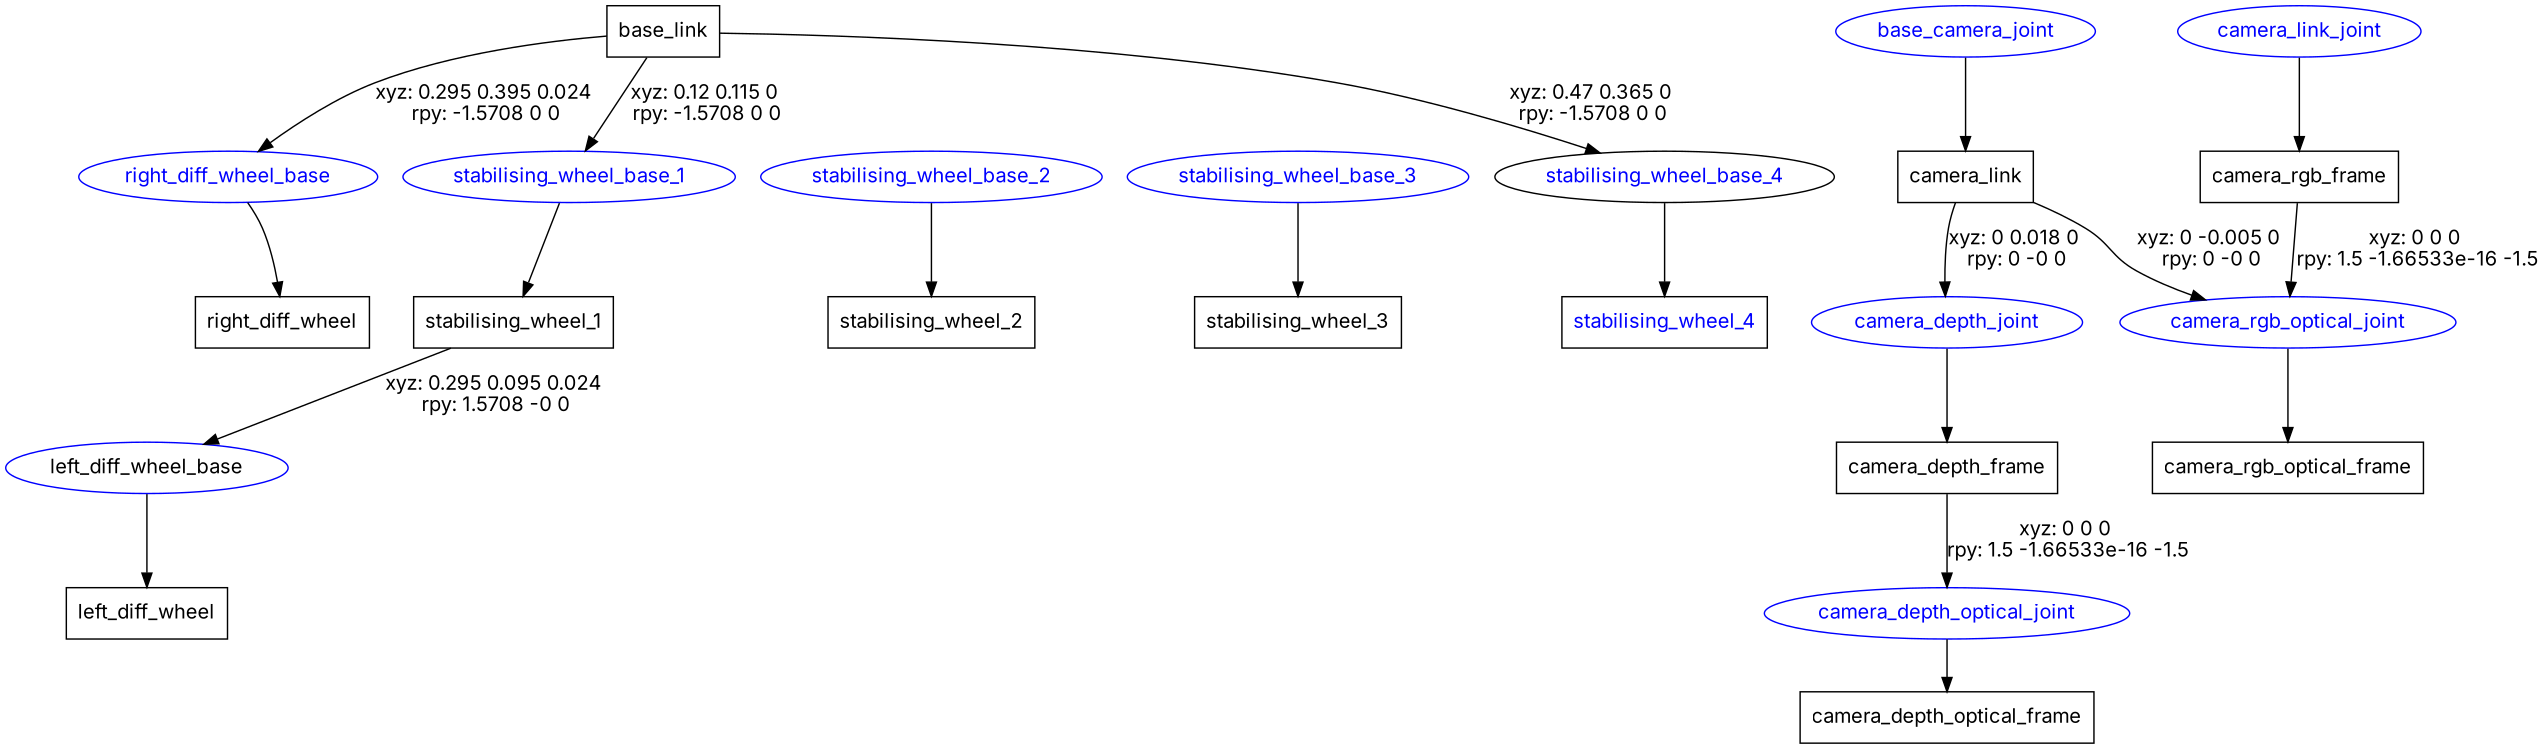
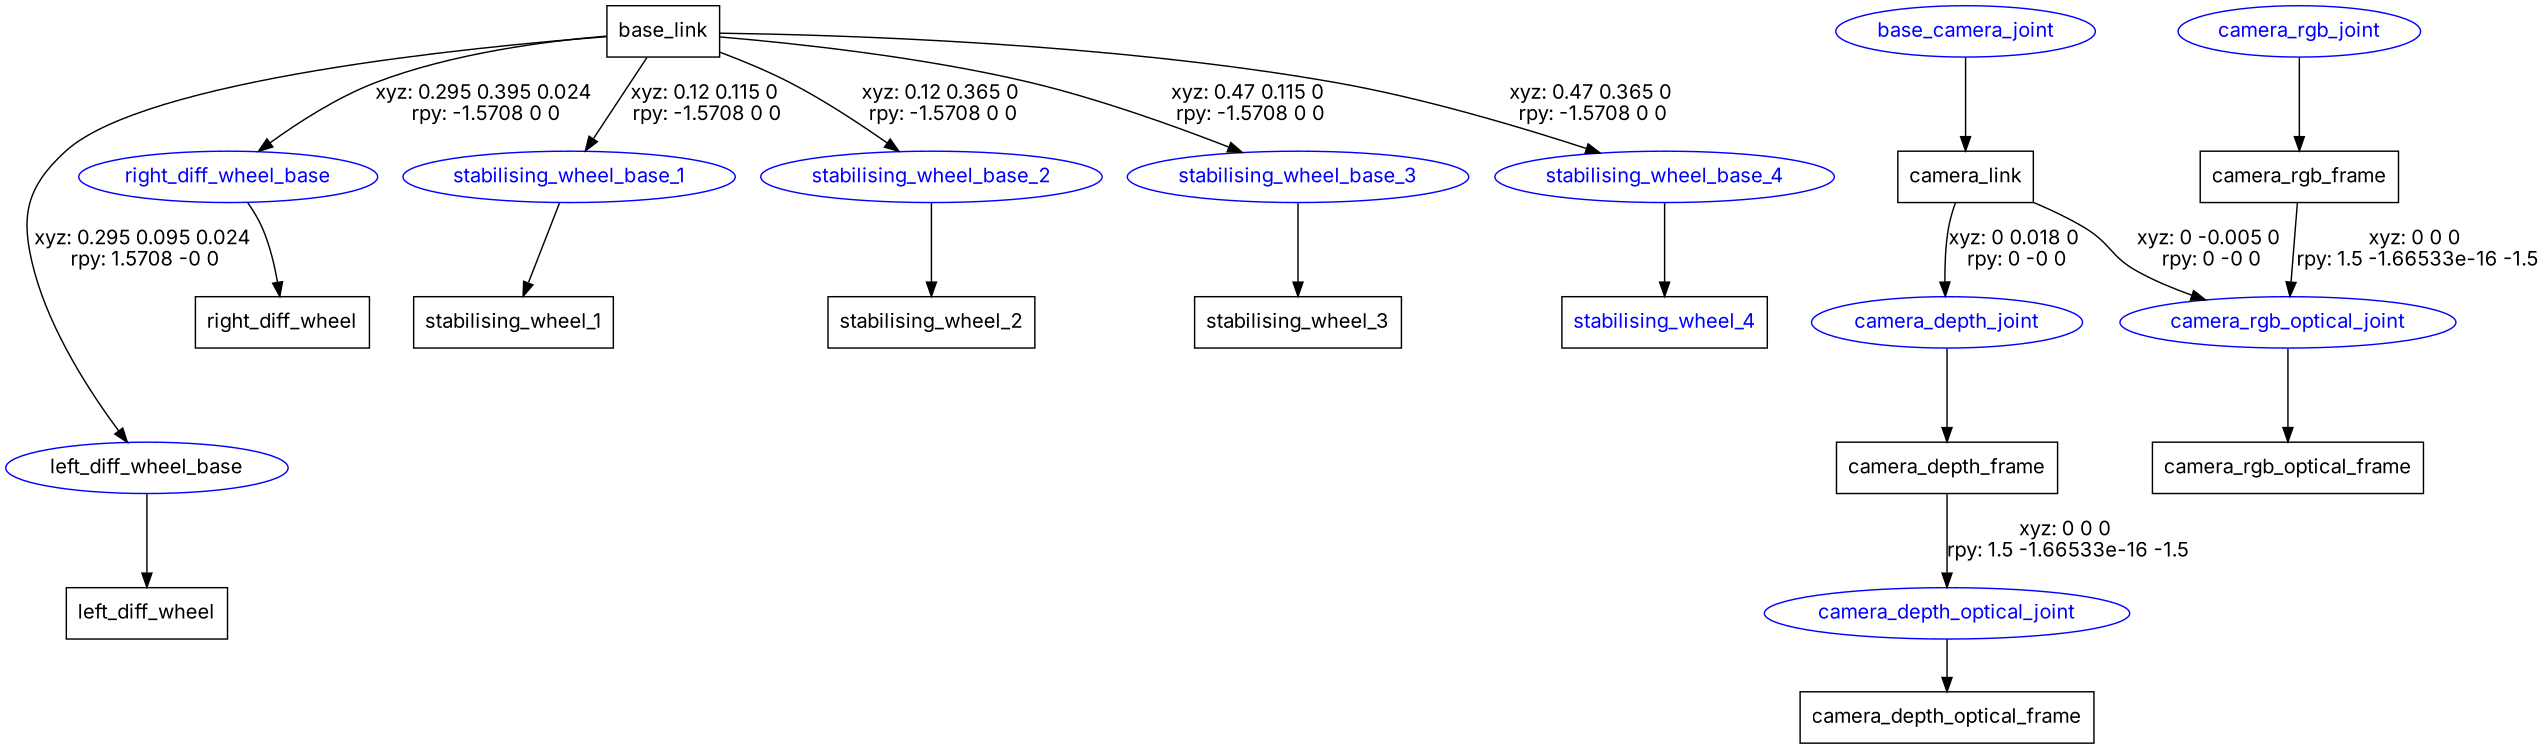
  digraph {
    fontname=Inter
    node [fontname=Inter shape=box]
    edge [fontname=Inter]
    n1 [label=base_link]
    left_diff_wheel_base [color=blue fontcolor=black shape=ellipse]
    right_diff_wheel_base [color=blue fontcolor=blue shape=ellipse]
    stabilising_wheel_base_1 [color=blue fontcolor=blue shape=ellipse]
    stabilising_wheel_base_2 [color=blue fontcolor=blue shape=ellipse]
    stabilising_wheel_base_3 [color=blue fontcolor=blue shape=ellipse]
-   stabilising_wheel_base_4 [color=black fontcolor=blue shape=ellipse]
+   stabilising_wheel_base_4 [color=blue fontcolor=blue shape=ellipse]
    base_camera_joint [color=blue fontcolor=blue shape=ellipse]
    n9 [label=camera_link]
    n10 [label=left_diff_wheel]
    n11 [label=right_diff_wheel]
    n12 [label=stabilising_wheel_1]
    n13 [label=stabilising_wheel_2]
    n14 [label=stabilising_wheel_3]
    n15 [fontcolor=blue label=stabilising_wheel_4]
    camera_depth_joint [color=blue fontcolor=blue shape=ellipse]
    camera_rgb_optical_joint [color=blue fontcolor=blue shape=ellipse]
    n18 [label=camera_depth_frame]
-   camera_rgb_joint [color=blue fontcolor=blue shape=ellipse label=camera_link_joint]
+   camera_rgb_joint [color=blue fontcolor=blue shape=ellipse]
    n20 [label=camera_rgb_frame]
    camera_depth_optical_joint [color=blue fontcolor=blue shape=ellipse]
    n22 [label=camera_depth_optical_frame]
    n23 [label=camera_rgb_optical_frame]
-   n12 -> left_diff_wheel_base [label="xyz: 0.295 0.095 0.024 \nrpy: 1.5708 -0 0"]
+   n1 -> left_diff_wheel_base [label="xyz: 0.295 0.095 0.024 \nrpy: 1.5708 -0 0"]
    n1 -> right_diff_wheel_base [label="xyz: 0.295 0.395 0.024 \nrpy: -1.5708 0 0"]
    n1 -> stabilising_wheel_base_1 [label="xyz: 0.12 0.115 0 \nrpy: -1.5708 0 0"]
+   n1 -> stabilising_wheel_base_2 [label="xyz: 0.12 0.365 0 \nrpy: -1.5708 0 0"]
+   n1 -> stabilising_wheel_base_3 [label="xyz: 0.47 0.115 0 \nrpy: -1.5708 0 0"]
    n1 -> stabilising_wheel_base_4 [label="xyz: 0.47 0.365 0 \nrpy: -1.5708 0 0"]
    left_diff_wheel_base -> n10
    right_diff_wheel_base -> n11
    stabilising_wheel_base_1 -> n12
    stabilising_wheel_base_2 -> n13
    stabilising_wheel_base_3 -> n14
    stabilising_wheel_base_4 -> n15
    base_camera_joint -> n9
    n9 -> camera_depth_joint [label="xyz: 0 0.018 0 \nrpy: 0 -0 0"]
    n9 -> camera_rgb_optical_joint [label="xyz: 0 -0.005 0 \nrpy: 0 -0 0"]
    camera_depth_joint -> n18
    camera_rgb_optical_joint -> n23
    n18 -> camera_depth_optical_joint [label="xyz: 0 0 0 \nrpy: 1.5 -1.66533e-16 -1.5"]
    camera_rgb_joint -> n20
    n20 -> camera_rgb_optical_joint [label="xyz: 0 0 0 \nrpy: 1.5 -1.66533e-16 -1.5"]
    camera_depth_optical_joint -> n22
  }
